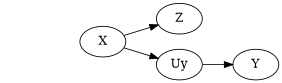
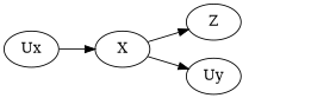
  strict digraph {
    rankdir=LR
    node [x=0 y=1]
+   Ux [y=2]
    X
    Z [x=1 y=0]
    Uy [x=-1]
-   Y [x=-1 y=0]
+   Ux -> X
    X -> Z
    X -> Uy
-   Uy -> Y
  }
